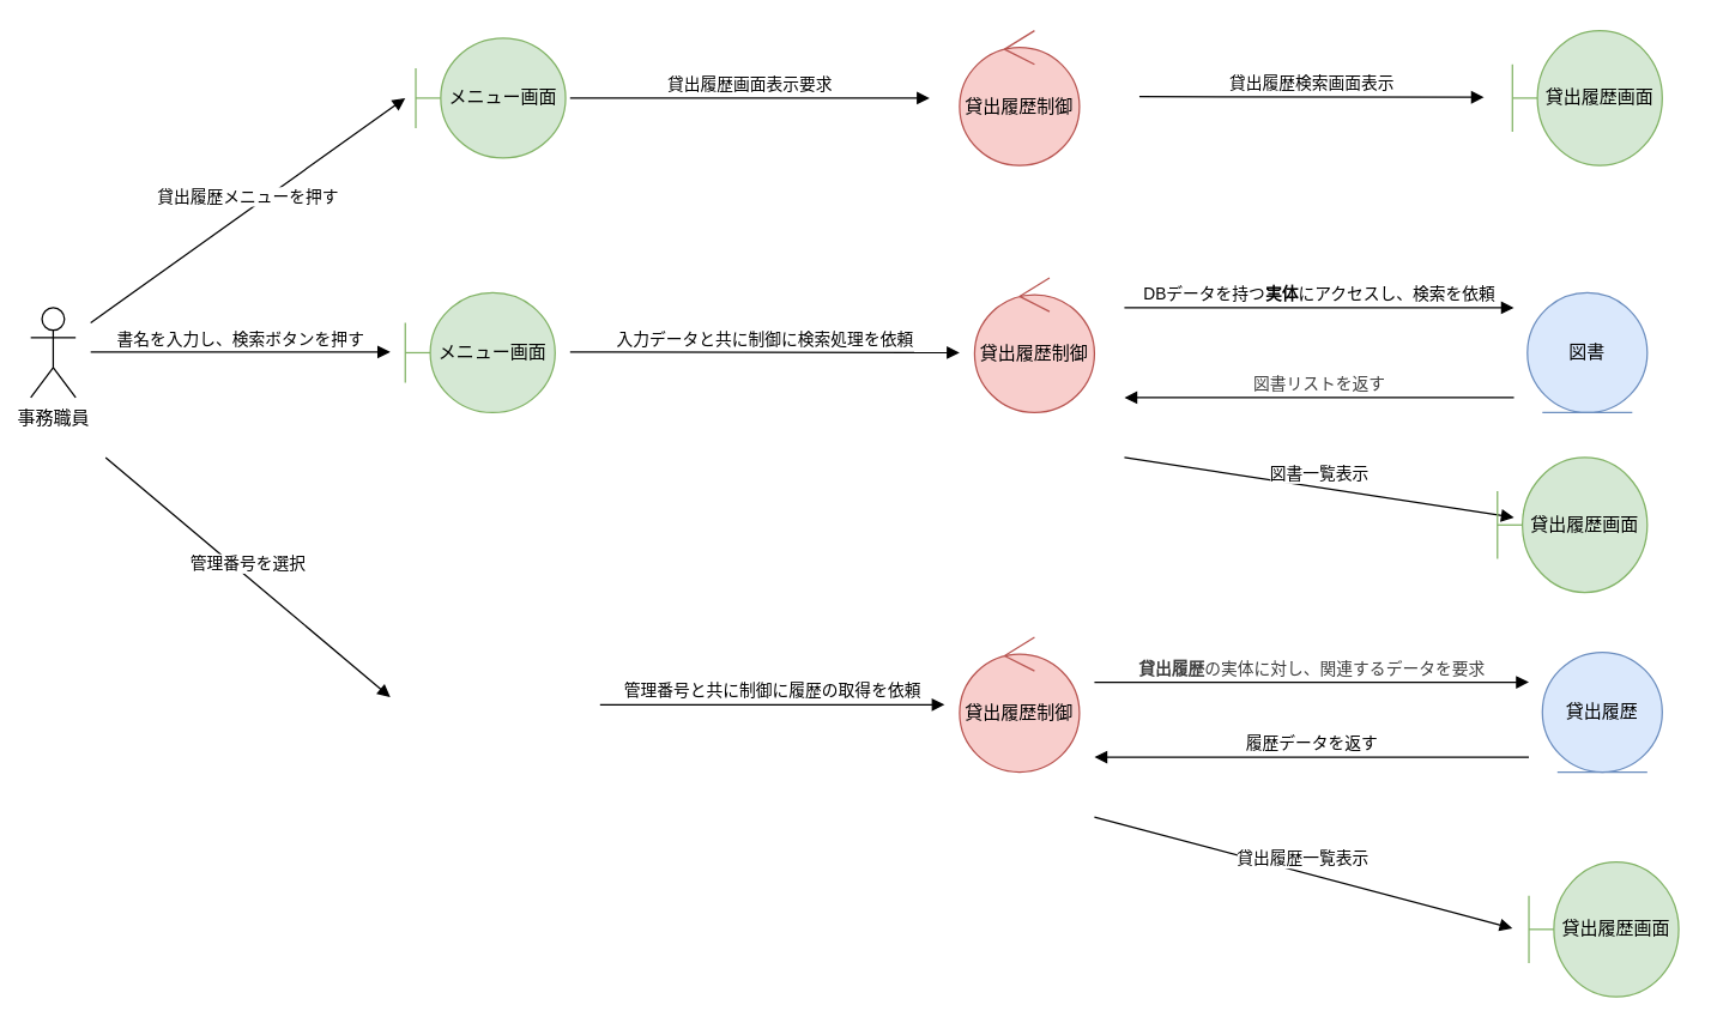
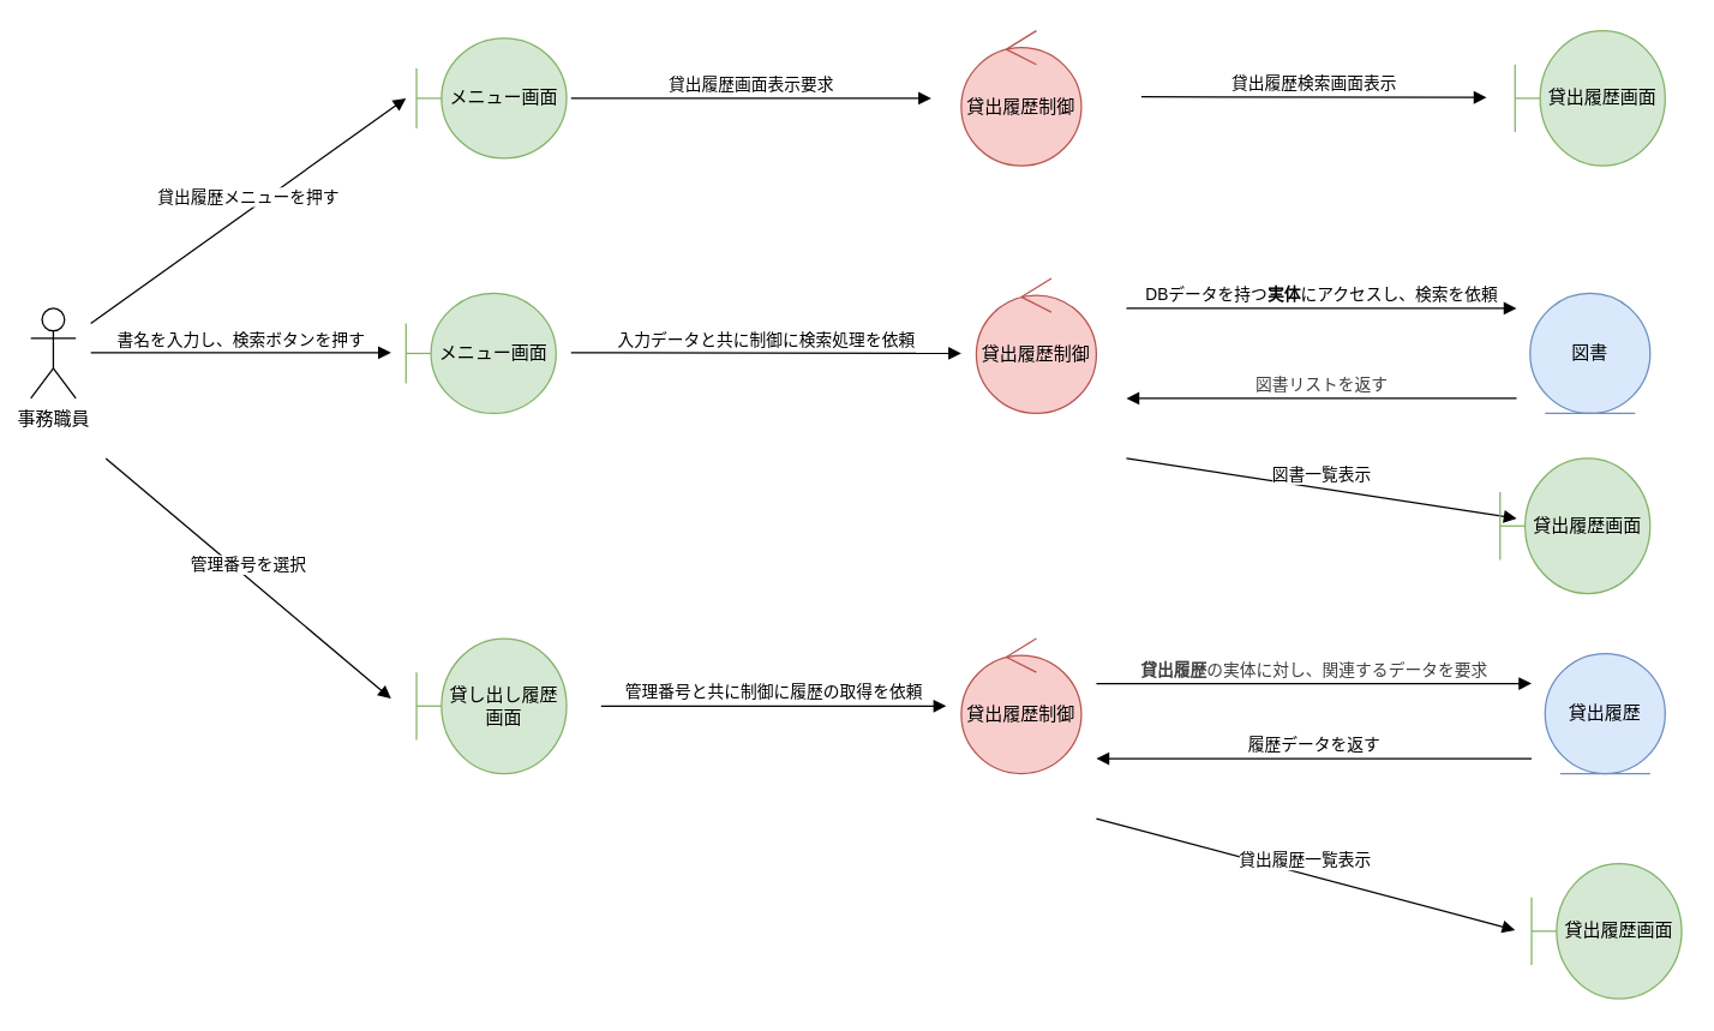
  <mxCell id="0" />
  <mxCell id="1" parent="0" />
  <mxCell id="2" value="事務職員" style="shape=umlActor;verticalLabelPosition=bottom;verticalAlign=top;html=1;" vertex="1" parent="1"><mxGeometry x="20" y="205" width="30" height="60" as="geometry" /></mxCell>
  <mxCell id="3" value="メニュー画面" style="shape=umlBoundary;whiteSpace=wrap;html=1;fillColor=#D5E8D4;strokeColor=#82b366;" vertex="1" parent="1"><mxGeometry x="277" y="25" width="100" height="80" as="geometry" /></mxCell>
  <mxCell id="4" value="貸出履歴画面" style="shape=umlBoundary;whiteSpace=wrap;html=1;fillColor=#d5e8d4;strokeColor=#82b366;" vertex="1" parent="1"><mxGeometry x="1009" y="20" width="100" height="90" as="geometry" /></mxCell>
  <mxCell id="5" value="貸出履歴制御" style="ellipse;shape=umlControl;whiteSpace=wrap;html=1;fillColor=#f8cecc;strokeColor=#b85450;" vertex="1" parent="1"><mxGeometry x="640" y="20" width="80" height="90" as="geometry" /></mxCell>
  <mxCell id="6" value="図書" style="ellipse;shape=umlEntity;whiteSpace=wrap;html=1;fillColor=#dae8fc;strokeColor=#6c8ebf;" vertex="1" parent="1"><mxGeometry x="1019" y="195" width="80" height="80" as="geometry" /></mxCell>
  <mxCell id="7" value="貸出履歴メニューを押す" style="html=1;verticalAlign=bottom;endArrow=block;curved=0;rounded=0;" edge="1" parent="1"><mxGeometry width="80" relative="1" as="geometry"><mxPoint x="60" y="215" as="sourcePoint" /><mxPoint x="270" y="65" as="targetPoint" /></mxGeometry></mxCell>
  <mxCell id="8" value="貸出履歴画面表示要求" style="html=1;verticalAlign=bottom;endArrow=block;curved=0;rounded=0;" edge="1" parent="1"><mxGeometry width="80" relative="1" as="geometry"><mxPoint x="380" y="65" as="sourcePoint" /><mxPoint x="620" y="65" as="targetPoint" /></mxGeometry></mxCell>
  <mxCell id="9" value="貸出履歴検索画面表示" style="html=1;verticalAlign=bottom;endArrow=block;curved=0;rounded=0;" edge="1" parent="1"><mxGeometry width="80" relative="1" as="geometry"><mxPoint x="760" y="64" as="sourcePoint" /><mxPoint x="990" y="64.5" as="targetPoint" /></mxGeometry></mxCell>
  <mxCell id="10" value="メニュー画面" style="shape=umlBoundary;whiteSpace=wrap;html=1;fillColor=#d5e8d4;strokeColor=#82b366;" vertex="1" parent="1"><mxGeometry x="270" y="195" width="100" height="80" as="geometry" /></mxCell>
  <mxCell id="11" value="書名を入力し、検索ボタンを押す" style="html=1;verticalAlign=bottom;endArrow=block;curved=0;rounded=0;" edge="1" parent="1"><mxGeometry width="80" relative="1" as="geometry"><mxPoint x="60" y="234.5" as="sourcePoint" /><mxPoint x="260" y="234.5" as="targetPoint" /></mxGeometry></mxCell>
  <mxCell id="12" value="貸出履歴制御" style="ellipse;shape=umlControl;whiteSpace=wrap;html=1;fillColor=#f8cecc;strokeColor=#b85450;" vertex="1" parent="1"><mxGeometry x="650" y="185" width="80" height="90" as="geometry" /></mxCell>
  <mxCell id="13" value="入力データと共に制御に検索処理を依頼" style="html=1;verticalAlign=bottom;endArrow=block;curved=0;rounded=0;" edge="1" parent="1"><mxGeometry width="80" relative="1" as="geometry"><mxPoint x="380" y="234.5" as="sourcePoint" /><mxPoint x="640" y="235" as="targetPoint" /></mxGeometry></mxCell>
  <mxCell id="14" value="DBデータを持つ&lt;b&gt;実体&lt;/b&gt;にアクセスし、検索を依頼" style="html=1;verticalAlign=bottom;endArrow=block;curved=0;rounded=0;" edge="1" parent="1"><mxGeometry width="80" relative="1" as="geometry"><mxPoint x="750" y="205" as="sourcePoint" /><mxPoint x="1010" y="205" as="targetPoint" /></mxGeometry></mxCell>
  <mxCell id="15" value="&lt;span style=&quot;color: rgb(63, 63, 63); background-color: light-dark(#ffffff, var(--ge-dark-color, #121212));&quot;&gt;図書リストを返す&lt;/span&gt;" style="html=1;verticalAlign=bottom;endArrow=block;curved=0;rounded=0;" edge="1" parent="1"><mxGeometry width="80" relative="1" as="geometry"><mxPoint x="1010" y="265" as="sourcePoint" /><mxPoint x="750" y="265" as="targetPoint" /></mxGeometry></mxCell>
  <mxCell id="16" value="図書一覧表示" style="html=1;verticalAlign=bottom;endArrow=block;curved=0;rounded=0;" edge="1" parent="1"><mxGeometry width="80" relative="1" as="geometry"><mxPoint x="750" y="305" as="sourcePoint" /><mxPoint x="1010" y="345" as="targetPoint" /></mxGeometry></mxCell>
+ <mxCell id="17" value="貸し出し履歴画面" style="shape=umlBoundary;whiteSpace=wrap;html=1;fillColor=#d5e8d4;strokeColor=#82b366;" vertex="1" parent="1"><mxGeometry x="277" y="425" width="100" height="90" as="geometry" /></mxCell>
  <mxCell id="18" value="管理番号を選択" style="html=1;verticalAlign=bottom;endArrow=block;curved=0;rounded=0;" edge="1" parent="1"><mxGeometry width="80" relative="1" as="geometry"><mxPoint x="70" y="305" as="sourcePoint" /><mxPoint x="260" y="465" as="targetPoint" /></mxGeometry></mxCell>
  <mxCell id="19" value="貸出履歴制御" style="ellipse;shape=umlControl;whiteSpace=wrap;html=1;fillColor=#f8cecc;strokeColor=#b85450;" vertex="1" parent="1"><mxGeometry x="640" y="425" width="80" height="90" as="geometry" /></mxCell>
  <mxCell id="20" value="管理番号と共に制御に履歴の取得を依頼" style="html=1;verticalAlign=bottom;endArrow=block;curved=0;rounded=0;" edge="1" parent="1"><mxGeometry x="0.002" width="80" relative="1" as="geometry"><mxPoint x="400" y="470" as="sourcePoint" /><mxPoint x="630" y="470" as="targetPoint" /><mxPoint as="offset" /></mxGeometry></mxCell>
  <mxCell id="21" value="貸出履歴" style="ellipse;shape=umlEntity;whiteSpace=wrap;html=1;fillColor=#dae8fc;strokeColor=#6c8ebf;" vertex="1" parent="1"><mxGeometry x="1029" y="435" width="80" height="80" as="geometry" /></mxCell>
  <mxCell id="22" value="&lt;span style=&quot;color: rgb(63, 63, 63); background-color: light-dark(#ffffff, var(--ge-dark-color, #121212));&quot;&gt;&lt;b&gt;貸出履歴&lt;/b&gt;の実体に対し、関連するデータを要求&lt;/span&gt;" style="html=1;verticalAlign=bottom;endArrow=block;curved=0;rounded=0;" edge="1" parent="1"><mxGeometry width="80" relative="1" as="geometry"><mxPoint x="730" y="455" as="sourcePoint" /><mxPoint x="1020" y="455" as="targetPoint" /></mxGeometry></mxCell>
  <mxCell id="23" value="履歴データを返す" style="html=1;verticalAlign=bottom;endArrow=block;curved=0;rounded=0;" edge="1" parent="1"><mxGeometry width="80" relative="1" as="geometry"><mxPoint x="1020" y="505" as="sourcePoint" /><mxPoint x="730" y="505" as="targetPoint" /></mxGeometry></mxCell>
  <mxCell id="24" value="貸出履歴一覧表示" style="html=1;verticalAlign=bottom;endArrow=block;curved=0;rounded=0;" edge="1" parent="1"><mxGeometry width="80" relative="1" as="geometry"><mxPoint x="730" y="545" as="sourcePoint" /><mxPoint x="1009" y="619.23" as="targetPoint" /></mxGeometry></mxCell>
  <mxCell id="25" value="貸出履歴画面" style="shape=umlBoundary;whiteSpace=wrap;html=1;fillColor=#d5e8d4;strokeColor=#82b366;" vertex="1" parent="1"><mxGeometry x="999" y="305" width="100" height="90" as="geometry" /></mxCell>
  <mxCell id="26" value="貸出履歴画面" style="shape=umlBoundary;whiteSpace=wrap;html=1;fillColor=#d5e8d4;strokeColor=#82b366;" vertex="1" parent="1"><mxGeometry x="1020" y="575" width="100" height="90" as="geometry" /></mxCell>
